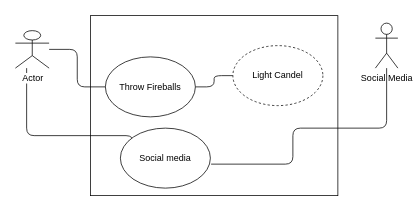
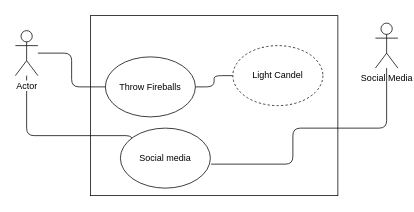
  <mxCell id="0" />
  <mxCell id="1" parent="0" />
  <mxCell id="2" value="" style="rounded=0;whiteSpace=wrap;html=1;" vertex="1" parent="1"><mxGeometry x="120" y="20" width="330" height="240" as="geometry" /></mxCell>
  <mxCell id="3" style="edgeStyle=orthogonalEdgeStyle;rounded=1;orthogonalLoop=1;jettySize=auto;html=1;entryX=0;entryY=1;entryDx=0;entryDy=0;endArrow=none;endFill=0;" edge="1" parent="1" source="4" target="10"><mxGeometry relative="1" as="geometry"><Array as="points"><mxPoint x="35" y="180" /><mxPoint x="178" y="180" /></Array></mxGeometry></mxCell>
- <mxCell id="4" value="Actor" style="shape=umlActor;verticalLabelPosition=bottom;labelBackgroundColor=#ffffff;verticalAlign=top;html=1;" vertex="1" parent="1"><mxGeometry x="20" y="40" width="45" height="50" as="geometry" /></mxCell>
+ <mxCell id="4" value="Actor" style="shape=umlActor;verticalLabelPosition=bottom;labelBackgroundColor=#ffffff;verticalAlign=top;html=1;" vertex="1" parent="1"><mxGeometry x="20" y="40" width="30" height="60" as="geometry" /></mxCell>
  <mxCell id="5" value="Social Media" style="shape=umlActor;verticalLabelPosition=bottom;labelBackgroundColor=#ffffff;verticalAlign=top;html=1;" vertex="1" parent="1"><mxGeometry x="500" y="30" width="30" height="60" as="geometry" /></mxCell>
  <mxCell id="6" style="edgeStyle=orthogonalEdgeStyle;rounded=1;orthogonalLoop=1;jettySize=auto;html=1;endArrow=none;endFill=0;" edge="1" parent="1" source="4" target="8"><mxGeometry relative="1" as="geometry" /></mxCell>
  <mxCell id="7" style="edgeStyle=orthogonalEdgeStyle;rounded=1;orthogonalLoop=1;jettySize=auto;html=1;endArrow=none;endFill=0;" edge="1" parent="1" source="8" target="9"><mxGeometry relative="1" as="geometry" /></mxCell>
  <mxCell id="8" value="Throw Fireballs" style="ellipse;whiteSpace=wrap;html=1;" vertex="1" parent="1"><mxGeometry x="140" y="75" width="120" height="80" as="geometry" /></mxCell>
  <mxCell id="9" value="Light Candel" style="ellipse;whiteSpace=wrap;html=1;dashed=1;" vertex="1" parent="1"><mxGeometry x="310" y="60" width="120" height="80" as="geometry" /></mxCell>
  <mxCell id="10" value="Social media" style="ellipse;whiteSpace=wrap;html=1;" vertex="1" parent="1"><mxGeometry x="160" y="170" width="120" height="80" as="geometry" /></mxCell>
  <mxCell id="11" style="edgeStyle=orthogonalEdgeStyle;rounded=1;orthogonalLoop=1;jettySize=auto;html=1;endArrow=none;endFill=0;entryX=1.008;entryY=0.6;entryDx=0;entryDy=0;entryPerimeter=0;" edge="1" parent="1" source="5" target="10"><mxGeometry relative="1" as="geometry"><Array as="points"><mxPoint x="515" y="170" /><mxPoint x="390" y="170" /><mxPoint x="390" y="218" /></Array></mxGeometry></mxCell>
